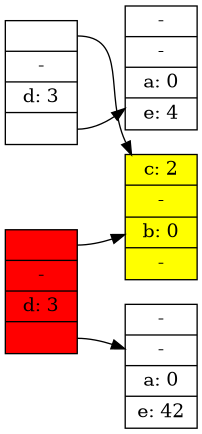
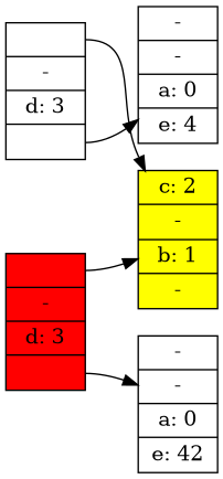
  digraph {
    rankdir=LR
    node [shape=record]
    edge [tailport=f0]
    n1 [fillcolor=red height=.1 label=" <f0> | - | d: 3 | <f1> " style=filled]
-   n2 [fillcolor=yellow height=.1 label=" c: 2 | - | b: 0 | -" style=filled]
+   n2 [fillcolor=yellow height=.1 label=" c: 2 | - | b: 1 | -" style=filled]
    n3 [height=.1 label=" - | - | a: 0 | e: 42"]
    n4 [height=.1 label=" <f0> | - | d: 3 | <f1> "]
    n5 [height=.1 label=" - | - | a: 0 | e: 4"]
    n1 -> n2
    n1 -> n3 [tailport=f1]
    n4 -> n2
    n4 -> n5 [tailport=f1]
  }
